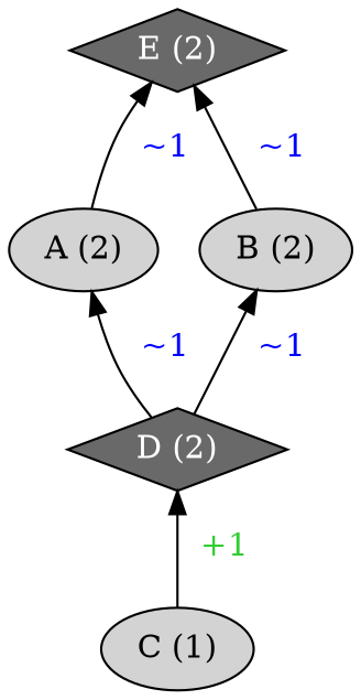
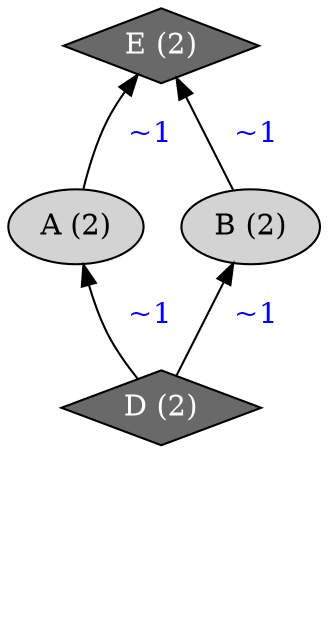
  digraph {
    rankdir=BT
    node [fillcolor=lightgray style=filled]
    n1 [label=<A (2)>]
    n2 [fillcolor=dimgray fontcolor=white label=<E (2)> shape=diamond]
    n3 [label=<B (2)>]
-   n4 [label=<C (1)>]
    n5 [fillcolor=dimgray fontcolor=white label=<D (2)> shape=diamond]
    n1 -> n2 [label=<  <font color="blue">~1</font>  >]
    n3 -> n2 [label=<  <font color="blue">~1</font>  >]
-   n4 -> n5 [label=<  <font color="limegreen">+1</font>  >]
    n5 -> n1 [label=<  <font color="blue">~1</font>  >]
    n5 -> n3 [label=<  <font color="blue">~1</font>  >]
  }
